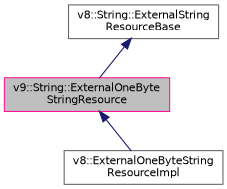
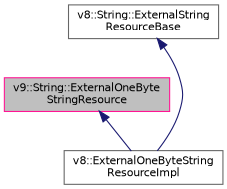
  digraph {
    fontname="DejaVu Sans"
    node [color=gray40 fillcolor=white fontname="DejaVu Sans" fontsize=10 shape=record style=filled]
    edge [color=midnightblue dir=back fontname="DejaVu Sans" fontsize=10 labelfontname=Helvetica labelfontsize=10 style=solid]
    n1 [color=deeppink fillcolor=grey75 fontcolor=black height=0.2 label="v9::String::ExternalOneByte\lStringResource" width=0.4]
    n2 [height=0.2 label="v8::ExternalOneByteString\lResourceImpl" width=0.4]
    n3 [height=0.2 label="v8::String::ExternalString\lResourceBase" width=0.4]
    n1 -> n2
-   n3 -> n1
+   n3 -> n2
  }
